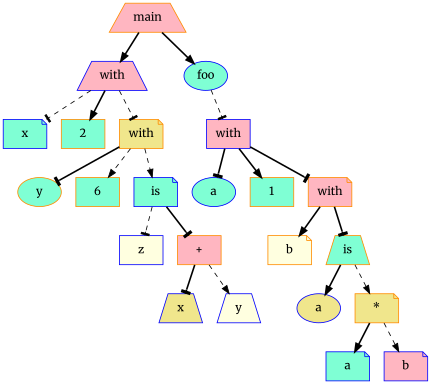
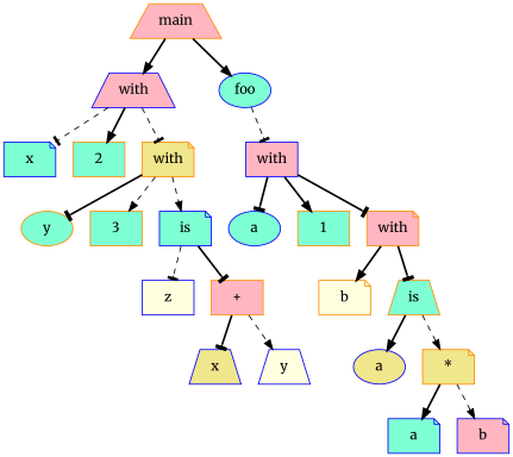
  digraph {
    fontname=Merriweather
    node [color=blue fillcolor=aquamarine fontname=Merriweather shape=note style=filled]
    edge [arrowhead=normal fontname=Merriweather style=bold]
    n1 [color=darkorange fillcolor=lightpink label=main shape=trapezium]
    n2 [fillcolor=lightpink label=with shape=trapezium]
    n3 [label=foo shape=ellipse]
    n4 [label=x]
    n5 [color=darkorange label=2 shape=box]
    n6 [color=darkorange fillcolor=khaki label=with]
    n7 [fillcolor=lightpink label=with shape=box]
    n8 [color=darkorange label=y shape=ellipse]
-   n9 [color=darkorange label=6 shape=box]
+   n9 [color=darkorange label=3 shape=box]
    n10 [label=is]
    n11 [fillcolor=lightyellow label=z shape=box]
    n12 [color=darkorange fillcolor=lightpink label="+" shape=box]
    n13 [fillcolor=khaki label=x shape=trapezium]
    n14 [fillcolor=lightyellow label=y shape=trapezium]
    n15 [label=a shape=ellipse]
    n16 [color=darkorange label=1 shape=box]
    n17 [color=darkorange fillcolor=lightpink label=with]
    n18 [color=darkorange fillcolor=lightyellow label=b]
    n19 [color=darkorange label=is shape=trapezium]
    n20 [fillcolor=khaki label=a shape=ellipse]
    n21 [color=darkorange fillcolor=khaki label="*"]
    n22 [label=a]
    n23 [fillcolor=lightpink label=b]
    n1 -> n2
    n1 -> n3
    n2 -> n4 [arrowhead=tee style=dashed]
    n2 -> n5
    n2 -> n6 [arrowhead=tee style=dashed]
    n3 -> n7 [arrowhead=tee style=dashed]
    n6 -> n8 [arrowhead=tee]
    n6 -> n9 [style=dashed]
    n6 -> n10 [style=dashed]
    n7 -> n15 [arrowhead=tee]
    n7 -> n16
    n7 -> n17 [arrowhead=tee]
    n10 -> n11 [arrowhead=tee style=dashed]
    n10 -> n12 [arrowhead=tee]
    n12 -> n13 [arrowhead=tee]
    n12 -> n14 [style=dashed]
    n17 -> n18
    n17 -> n19 [arrowhead=tee]
    n19 -> n20
    n19 -> n21 [style=dashed]
    n21 -> n22
    n21 -> n23 [style=dashed]
  }
